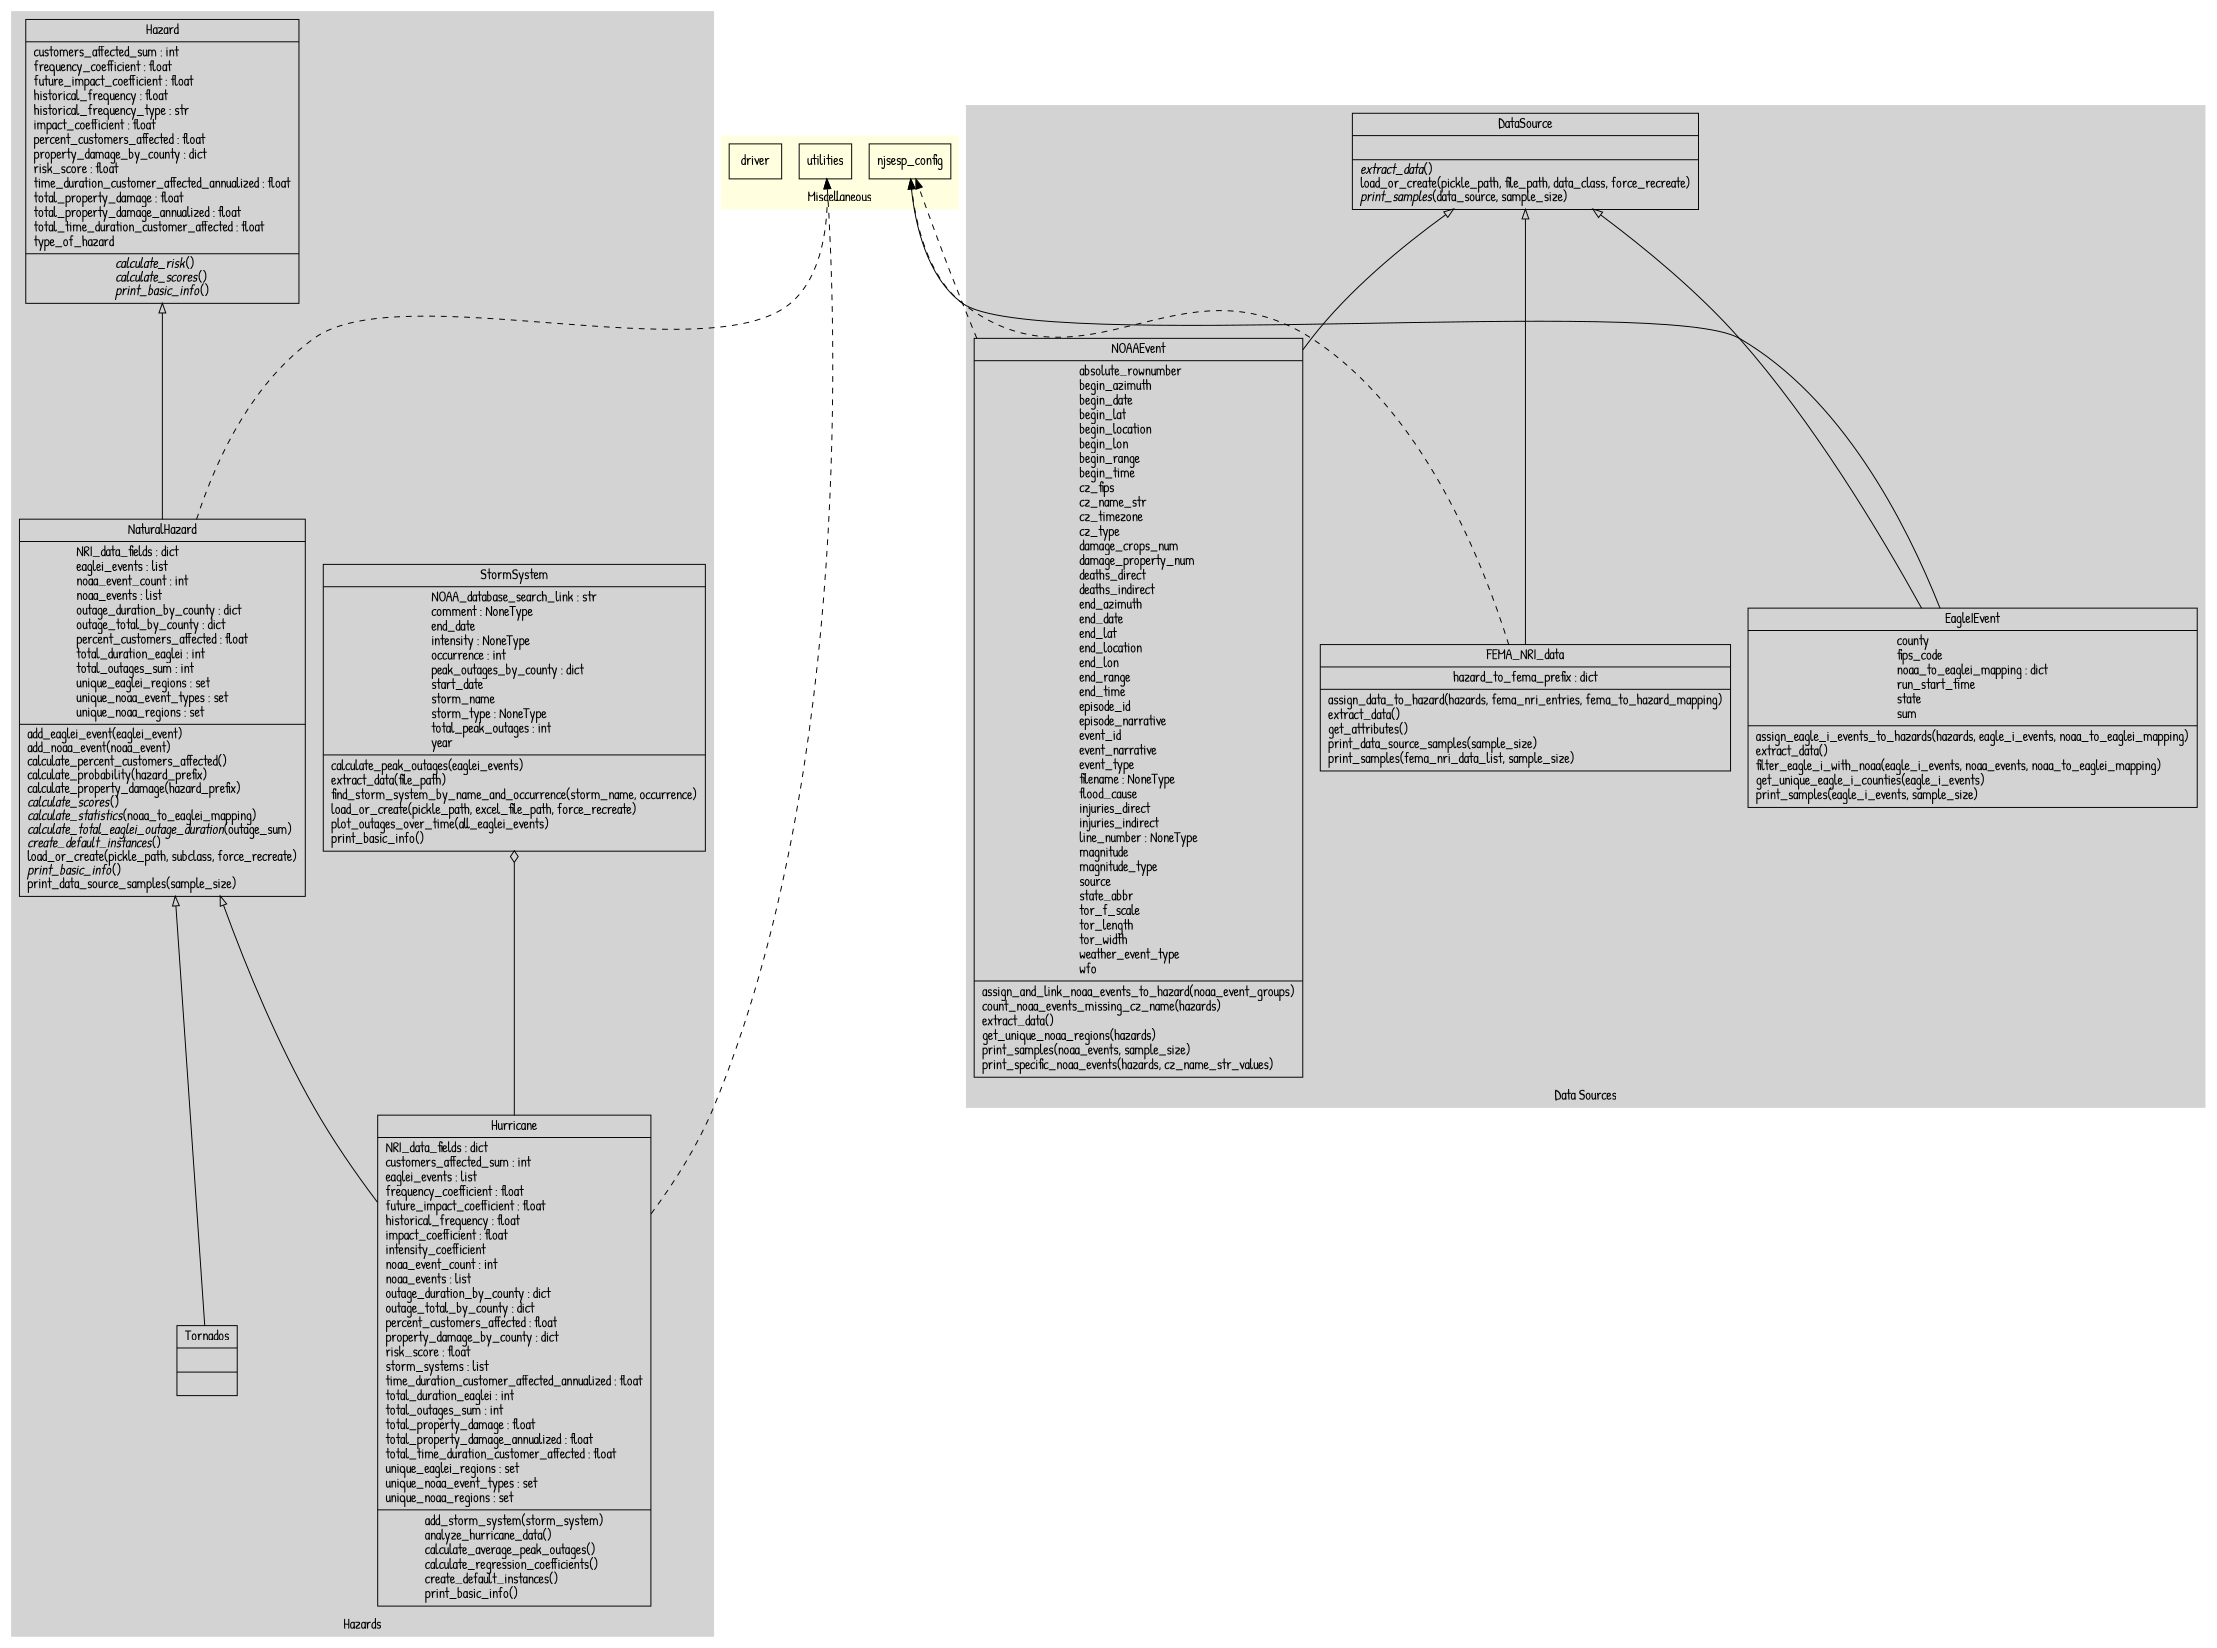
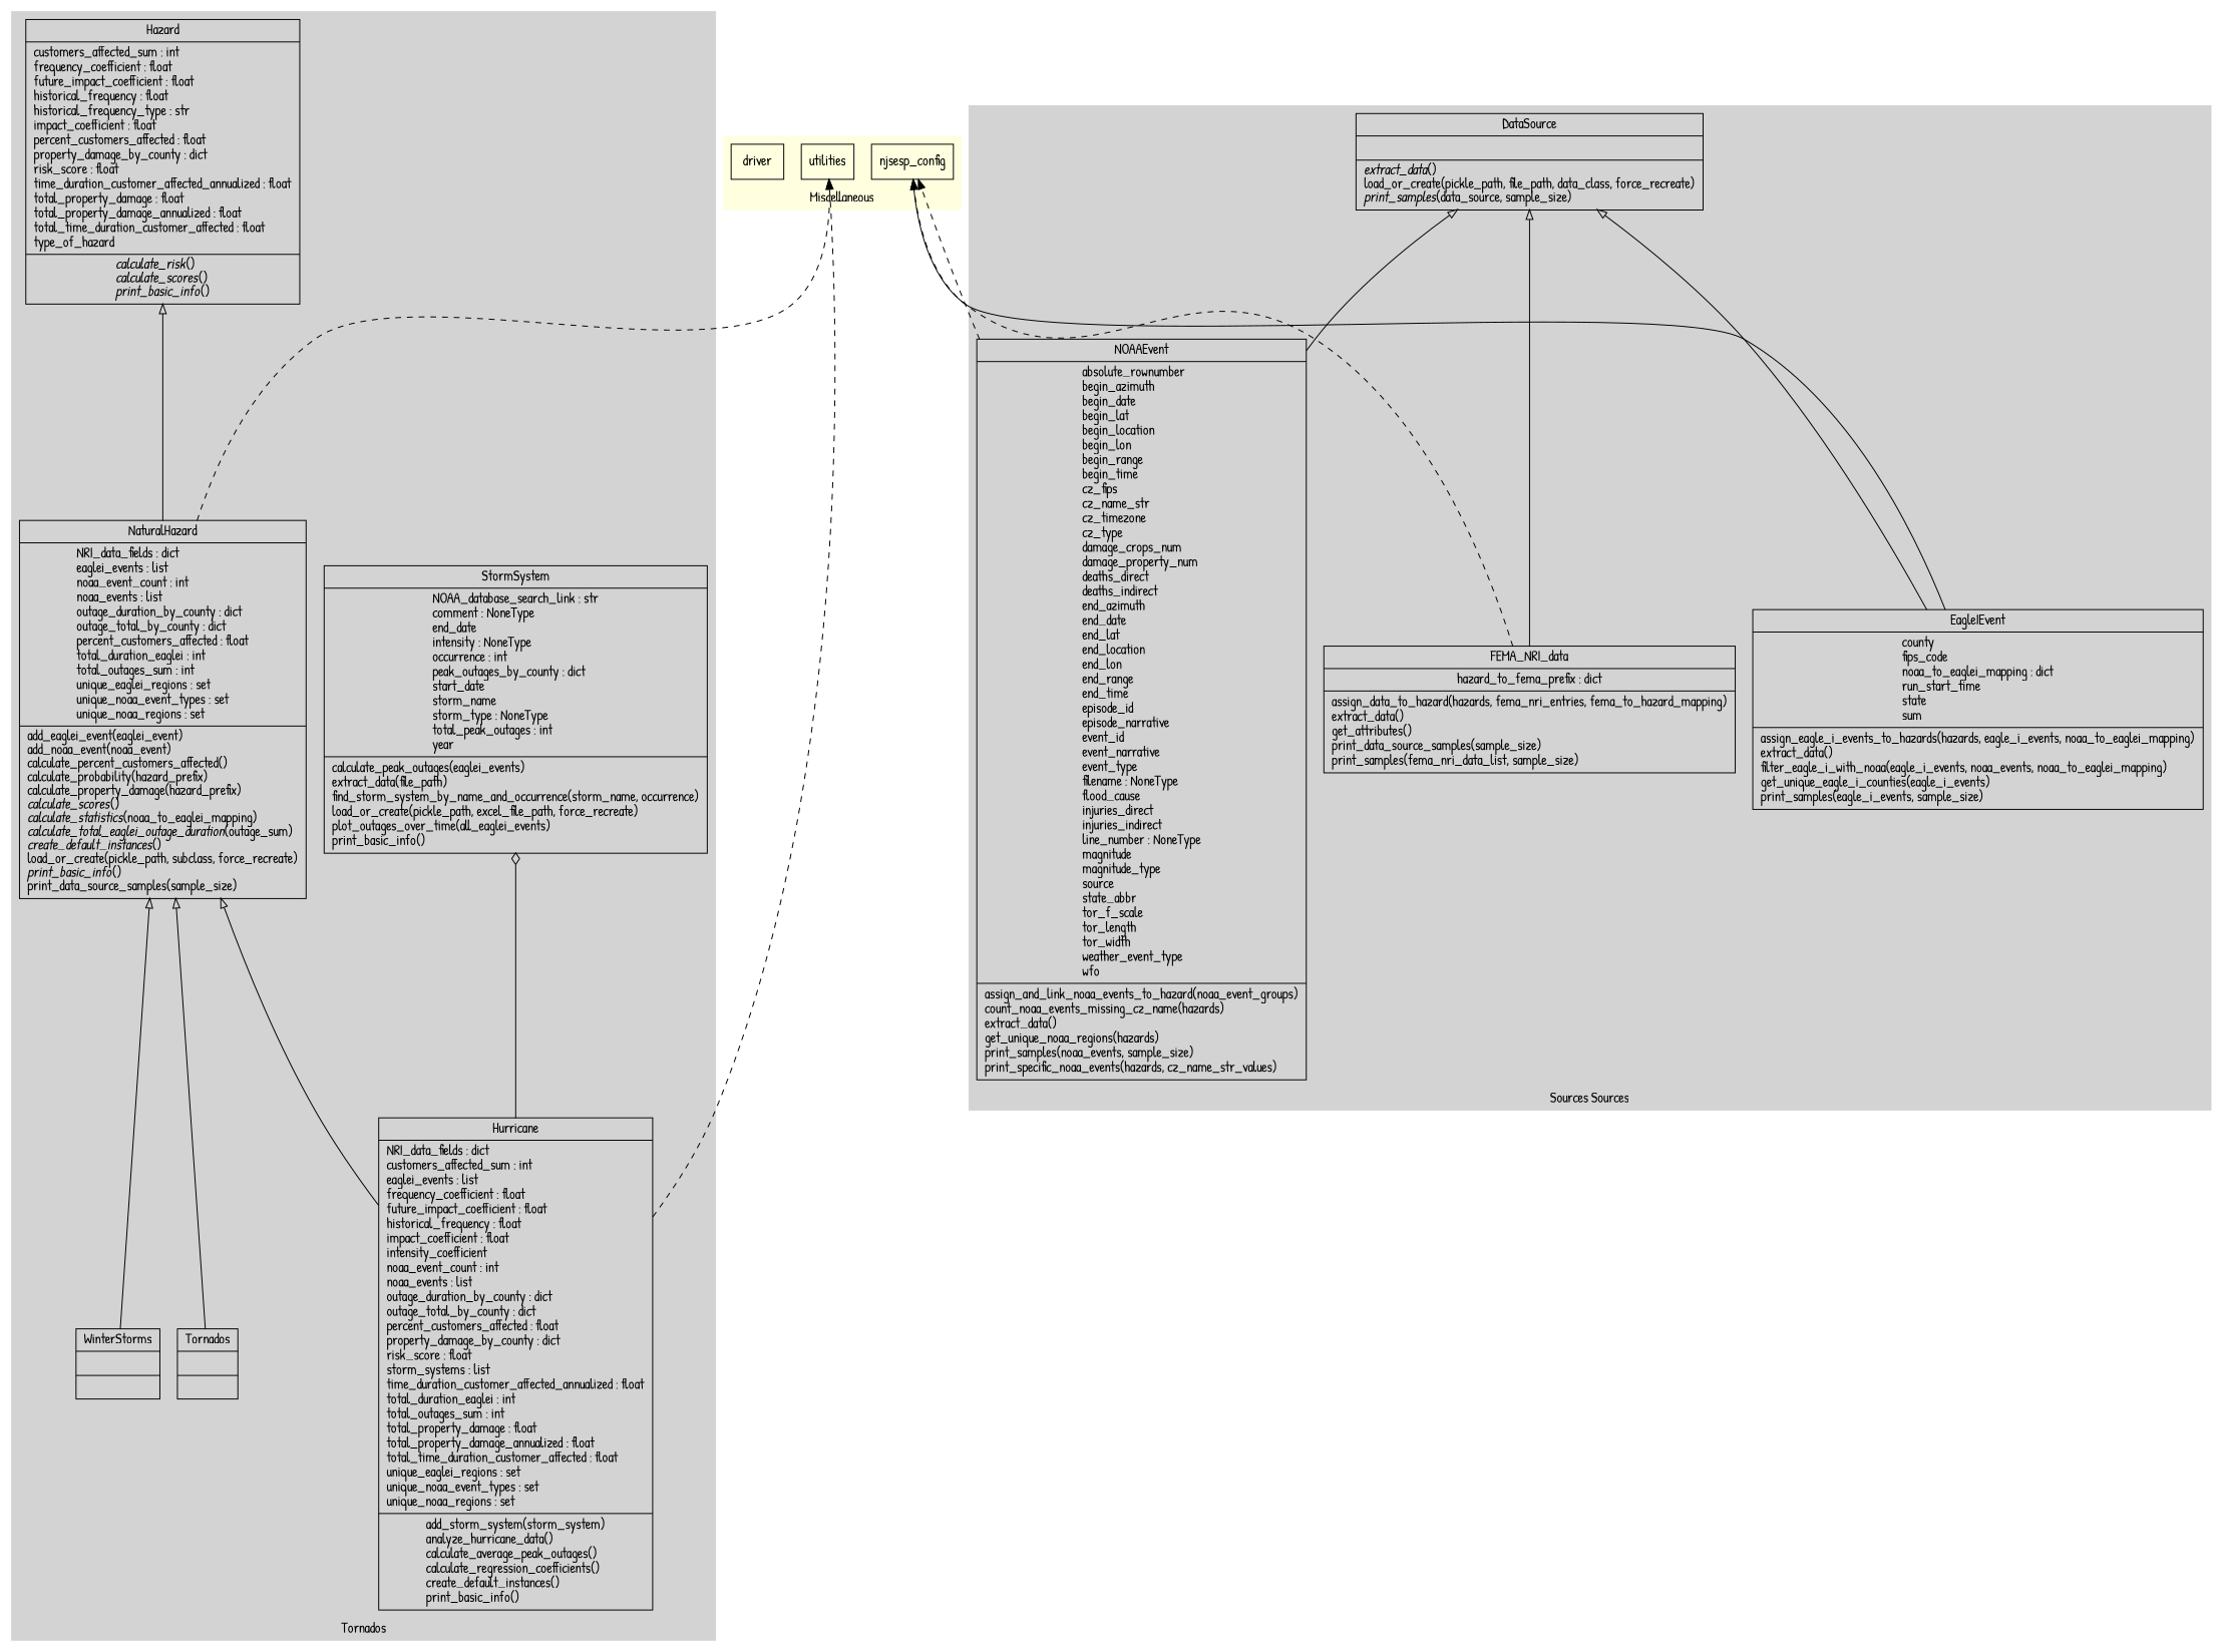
  digraph {
    fontname="Patrick Hand"
    rankdir=BT
    node [fontname="Patrick Hand" shape=record style=solid]
    edge [arrowhead=empty fontname="Patrick Hand"]
    n1 [label=<{Hazard|customers_affected_sum : int<br ALIGN="LEFT"/>frequency_coefficient : float<br ALIGN="LEFT"/>future_impact_coefficient : float<br ALIGN="LEFT"/>historical_frequency : float<br ALIGN="LEFT"/>historical_frequency_type : str<br ALIGN="LEFT"/>impact_coefficient : float<br ALIGN="LEFT"/>percent_customers_affected : float<br ALIGN="LEFT"/>property_damage_by_county : dict<br ALIGN="LEFT"/>risk_score : float<br ALIGN="LEFT"/>time_duration_customer_affected_annualized : float<br ALIGN="LEFT"/>total_property_damage : float<br ALIGN="LEFT"/>total_property_damage_annualized : float<br ALIGN="LEFT"/>total_time_duration_customer_affected : float<br ALIGN="LEFT"/>type_of_hazard<br ALIGN="LEFT"/>|<I>calculate_risk</I>()<br ALIGN="LEFT"/><I>calculate_scores</I>()<br ALIGN="LEFT"/><I>print_basic_info</I>()<br ALIGN="LEFT"/>}>]
    n2 [label=<{NaturalHazard|NRI_data_fields : dict<br ALIGN="LEFT"/>eaglei_events : list<br ALIGN="LEFT"/>noaa_event_count : int<br ALIGN="LEFT"/>noaa_events : list<br ALIGN="LEFT"/>outage_duration_by_county : dict<br ALIGN="LEFT"/>outage_total_by_county : dict<br ALIGN="LEFT"/>percent_customers_affected : float<br ALIGN="LEFT"/>total_duration_eaglei : int<br ALIGN="LEFT"/>total_outages_sum : int<br ALIGN="LEFT"/>unique_eaglei_regions : set<br ALIGN="LEFT"/>unique_noaa_event_types : set<br ALIGN="LEFT"/>unique_noaa_regions : set<br ALIGN="LEFT"/>|add_eaglei_event(eaglei_event)<br ALIGN="LEFT"/>add_noaa_event(noaa_event)<br ALIGN="LEFT"/>calculate_percent_customers_affected()<br ALIGN="LEFT"/>calculate_probability(hazard_prefix)<br ALIGN="LEFT"/>calculate_property_damage(hazard_prefix)<br ALIGN="LEFT"/><I>calculate_scores</I>()<br ALIGN="LEFT"/><I>calculate_statistics</I>(noaa_to_eaglei_mapping)<br ALIGN="LEFT"/><I>calculate_total_eaglei_outage_duration</I>(outage_sum)<br ALIGN="LEFT"/><I>create_default_instances</I>()<br ALIGN="LEFT"/>load_or_create(pickle_path, subclass, force_recreate)<br ALIGN="LEFT"/><I>print_basic_info</I>()<br ALIGN="LEFT"/>print_data_source_samples(sample_size)<br ALIGN="LEFT"/>}>]
    n3 [label=<{Hurricane|NRI_data_fields : dict<br ALIGN="LEFT"/>customers_affected_sum : int<br ALIGN="LEFT"/>eaglei_events : list<br ALIGN="LEFT"/>frequency_coefficient : float<br ALIGN="LEFT"/>future_impact_coefficient : float<br ALIGN="LEFT"/>historical_frequency : float<br ALIGN="LEFT"/>impact_coefficient : float<br ALIGN="LEFT"/>intensity_coefficient<br ALIGN="LEFT"/>noaa_event_count : int<br ALIGN="LEFT"/>noaa_events : list<br ALIGN="LEFT"/>outage_duration_by_county : dict<br ALIGN="LEFT"/>outage_total_by_county : dict<br ALIGN="LEFT"/>percent_customers_affected : float<br ALIGN="LEFT"/>property_damage_by_county : dict<br ALIGN="LEFT"/>risk_score : float<br ALIGN="LEFT"/>storm_systems : list<br ALIGN="LEFT"/>time_duration_customer_affected_annualized : float<br ALIGN="LEFT"/>total_duration_eaglei : int<br ALIGN="LEFT"/>total_outages_sum : int<br ALIGN="LEFT"/>total_property_damage : float<br ALIGN="LEFT"/>total_property_damage_annualized : float<br ALIGN="LEFT"/>total_time_duration_customer_affected : float<br ALIGN="LEFT"/>unique_eaglei_regions : set<br ALIGN="LEFT"/>unique_noaa_event_types : set<br ALIGN="LEFT"/>unique_noaa_regions : set<br ALIGN="LEFT"/>|add_storm_system(storm_system)<br ALIGN="LEFT"/>analyze_hurricane_data()<br ALIGN="LEFT"/>calculate_average_peak_outages()<br ALIGN="LEFT"/>calculate_regression_coefficients()<br ALIGN="LEFT"/>create_default_instances()<br ALIGN="LEFT"/>print_basic_info()<br ALIGN="LEFT"/>}>]
    n4 [label=<{Tornados|<br ALIGN="LEFT"/>|}>]
+   n5 [label=<{WinterStorms|<br ALIGN="LEFT"/>|}>]
    n6 [label=<{StormSystem|NOAA_database_search_link : str<br ALIGN="LEFT"/>comment : NoneType<br ALIGN="LEFT"/>end_date<br ALIGN="LEFT"/>intensity : NoneType<br ALIGN="LEFT"/>occurrence : int<br ALIGN="LEFT"/>peak_outages_by_county : dict<br ALIGN="LEFT"/>start_date<br ALIGN="LEFT"/>storm_name<br ALIGN="LEFT"/>storm_type : NoneType<br ALIGN="LEFT"/>total_peak_outages : int<br ALIGN="LEFT"/>year<br ALIGN="LEFT"/>|calculate_peak_outages(eaglei_events)<br ALIGN="LEFT"/>extract_data(file_path)<br ALIGN="LEFT"/>find_storm_system_by_name_and_occurrence(storm_name, occurrence)<br ALIGN="LEFT"/>load_or_create(pickle_path, excel_file_path, force_recreate)<br ALIGN="LEFT"/>plot_outages_over_time(all_eaglei_events)<br ALIGN="LEFT"/>print_basic_info()<br ALIGN="LEFT"/>}>]
    n7 [label=<{DataSource|<br ALIGN="LEFT"/>|<I>extract_data</I>()<br ALIGN="LEFT"/>load_or_create(pickle_path, file_path, data_class, force_recreate)<br ALIGN="LEFT"/><I>print_samples</I>(data_source, sample_size)<br ALIGN="LEFT"/>}>]
    n8 [label=<{NOAAEvent|absolute_rownumber<br ALIGN="LEFT"/>begin_azimuth<br ALIGN="LEFT"/>begin_date<br ALIGN="LEFT"/>begin_lat<br ALIGN="LEFT"/>begin_location<br ALIGN="LEFT"/>begin_lon<br ALIGN="LEFT"/>begin_range<br ALIGN="LEFT"/>begin_time<br ALIGN="LEFT"/>cz_fips<br ALIGN="LEFT"/>cz_name_str<br ALIGN="LEFT"/>cz_timezone<br ALIGN="LEFT"/>cz_type<br ALIGN="LEFT"/>damage_crops_num<br ALIGN="LEFT"/>damage_property_num<br ALIGN="LEFT"/>deaths_direct<br ALIGN="LEFT"/>deaths_indirect<br ALIGN="LEFT"/>end_azimuth<br ALIGN="LEFT"/>end_date<br ALIGN="LEFT"/>end_lat<br ALIGN="LEFT"/>end_location<br ALIGN="LEFT"/>end_lon<br ALIGN="LEFT"/>end_range<br ALIGN="LEFT"/>end_time<br ALIGN="LEFT"/>episode_id<br ALIGN="LEFT"/>episode_narrative<br ALIGN="LEFT"/>event_id<br ALIGN="LEFT"/>event_narrative<br ALIGN="LEFT"/>event_type<br ALIGN="LEFT"/>filename : NoneType<br ALIGN="LEFT"/>flood_cause<br ALIGN="LEFT"/>injuries_direct<br ALIGN="LEFT"/>injuries_indirect<br ALIGN="LEFT"/>line_number : NoneType<br ALIGN="LEFT"/>magnitude<br ALIGN="LEFT"/>magnitude_type<br ALIGN="LEFT"/>source<br ALIGN="LEFT"/>state_abbr<br ALIGN="LEFT"/>tor_f_scale<br ALIGN="LEFT"/>tor_length<br ALIGN="LEFT"/>tor_width<br ALIGN="LEFT"/>weather_event_type<br ALIGN="LEFT"/>wfo<br ALIGN="LEFT"/>|assign_and_link_noaa_events_to_hazard(noaa_event_groups)<br ALIGN="LEFT"/>count_noaa_events_missing_cz_name(hazards)<br ALIGN="LEFT"/>extract_data()<br ALIGN="LEFT"/>get_unique_noaa_regions(hazards)<br ALIGN="LEFT"/>print_samples(noaa_events, sample_size)<br ALIGN="LEFT"/>print_specific_noaa_events(hazards, cz_name_str_values)<br ALIGN="LEFT"/>}>]
    n9 [label=<{EagleIEvent|county<br ALIGN="LEFT"/>fips_code<br ALIGN="LEFT"/>noaa_to_eaglei_mapping : dict<br ALIGN="LEFT"/>run_start_time<br ALIGN="LEFT"/>state<br ALIGN="LEFT"/>sum<br ALIGN="LEFT"/>|assign_eagle_i_events_to_hazards(hazards, eagle_i_events, noaa_to_eaglei_mapping)<br ALIGN="LEFT"/>extract_data()<br ALIGN="LEFT"/>filter_eagle_i_with_noaa(eagle_i_events, noaa_events, noaa_to_eaglei_mapping)<br ALIGN="LEFT"/>get_unique_eagle_i_counties(eagle_i_events)<br ALIGN="LEFT"/>print_samples(eagle_i_events, sample_size)<br ALIGN="LEFT"/>}>]
    n10 [label=<{FEMA_NRI_data|hazard_to_fema_prefix : dict<br ALIGN="LEFT"/>|assign_data_to_hazard(hazards, fema_nri_entries, fema_to_hazard_mapping)<br ALIGN="LEFT"/>extract_data()<br ALIGN="LEFT"/>get_attributes()<br ALIGN="LEFT"/>print_data_source_samples(sample_size)<br ALIGN="LEFT"/>print_samples(fema_nri_data_list, sample_size)<br ALIGN="LEFT"/>}>]
    n11 [label=utilities shape=box style=""]
    n12 [label=njsesp_config shape=box style=""]
    n13 [label=driver shape=box style=""]
    subgraph cluster_1 {
      color=lightgrey
-     label=Hazards
+     label=Tornados
      style=filled
      n1
      n2
      n3
      n4
+     n5
      n6
    }
    subgraph cluster_2 {
      color=lightgrey
-     label="Data Sources"
+     label="Sources Sources"
      style=filled
      n7
      n8
      n9
      n10
    }
    subgraph cluster_3 {
      color=lightyellow
      label=Miscellaneous
      style=filled
      n11
      n12
      n13
    }
    n2 -> n1
    n2 -> n11 [style=dashed arrowhead=""]
    n3 -> n2
    n3 -> n6 [arrowhead=odiamond style=solid]
    n3 -> n11 [style=dashed arrowhead=""]
    n4 -> n2
+   n5 -> n2
    n8 -> n7
    n8 -> n12 [style=dashed arrowhead=""]
    n9 -> n7
    n9 -> n12 [style=solid arrowhead=""]
    n10 -> n7
    n10 -> n12 [style=dashed arrowhead=""]
  }
